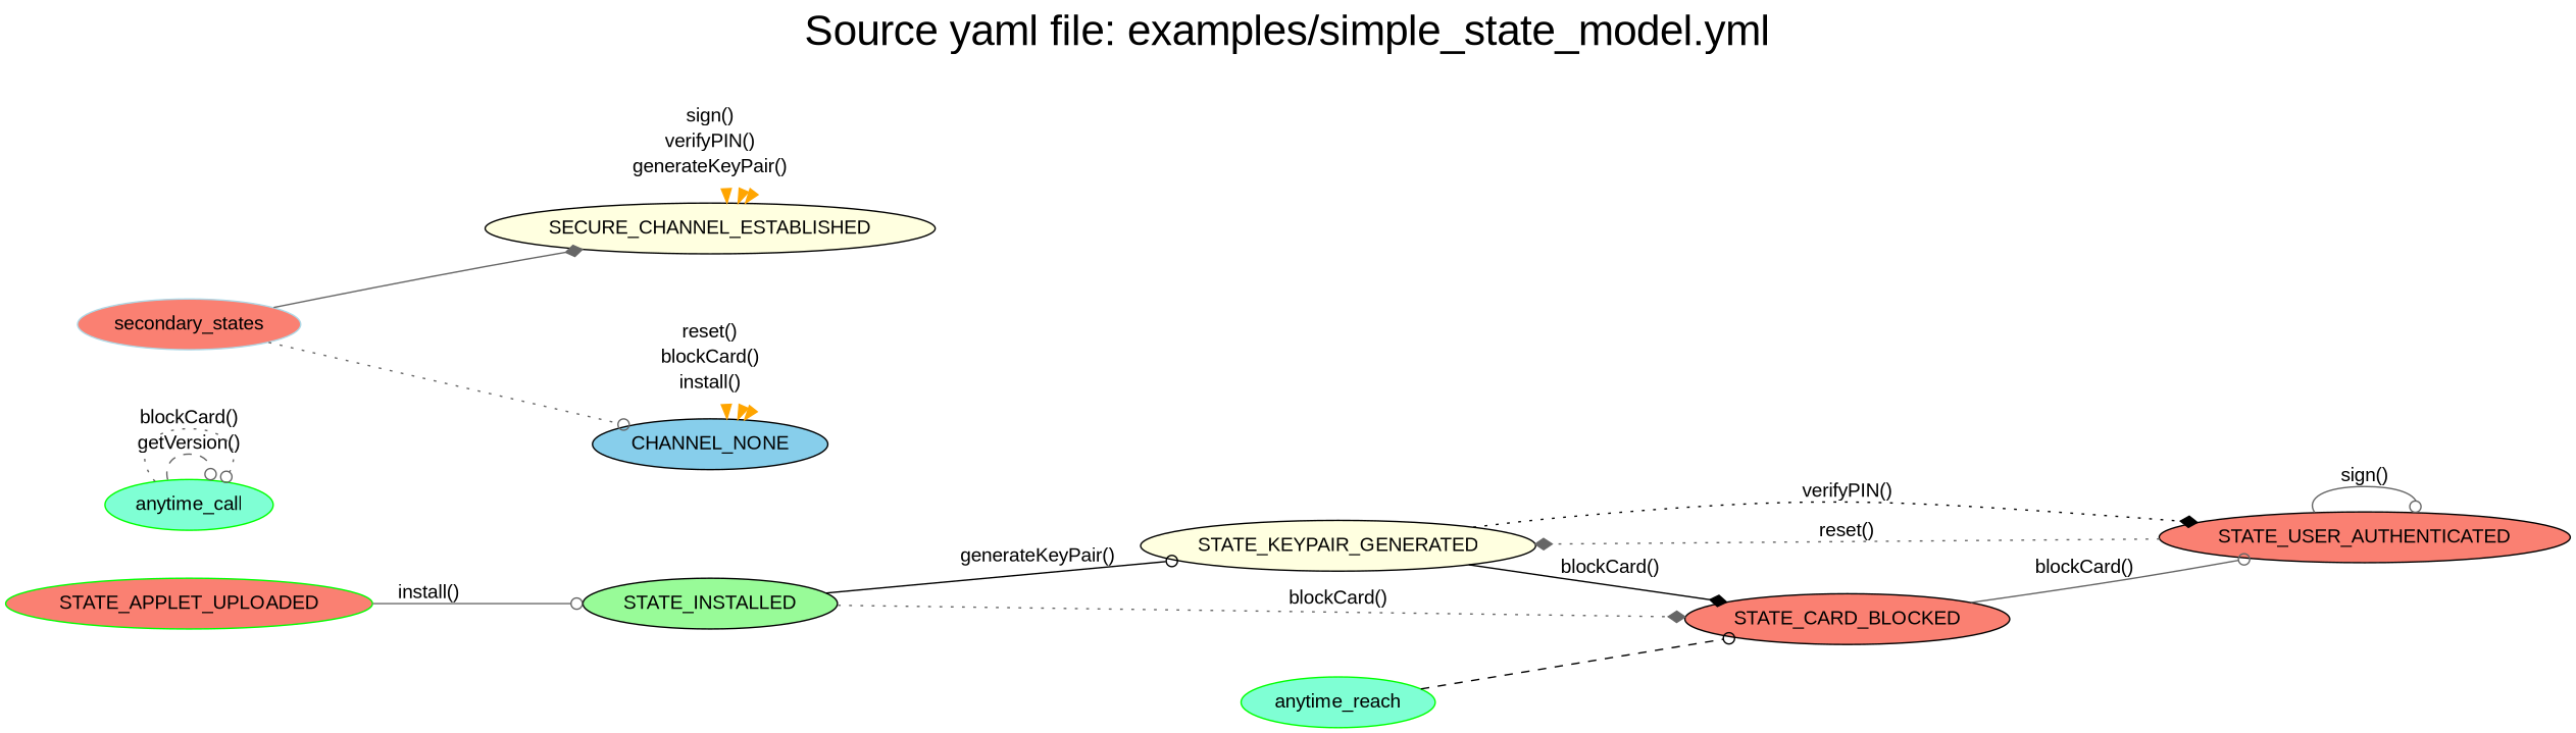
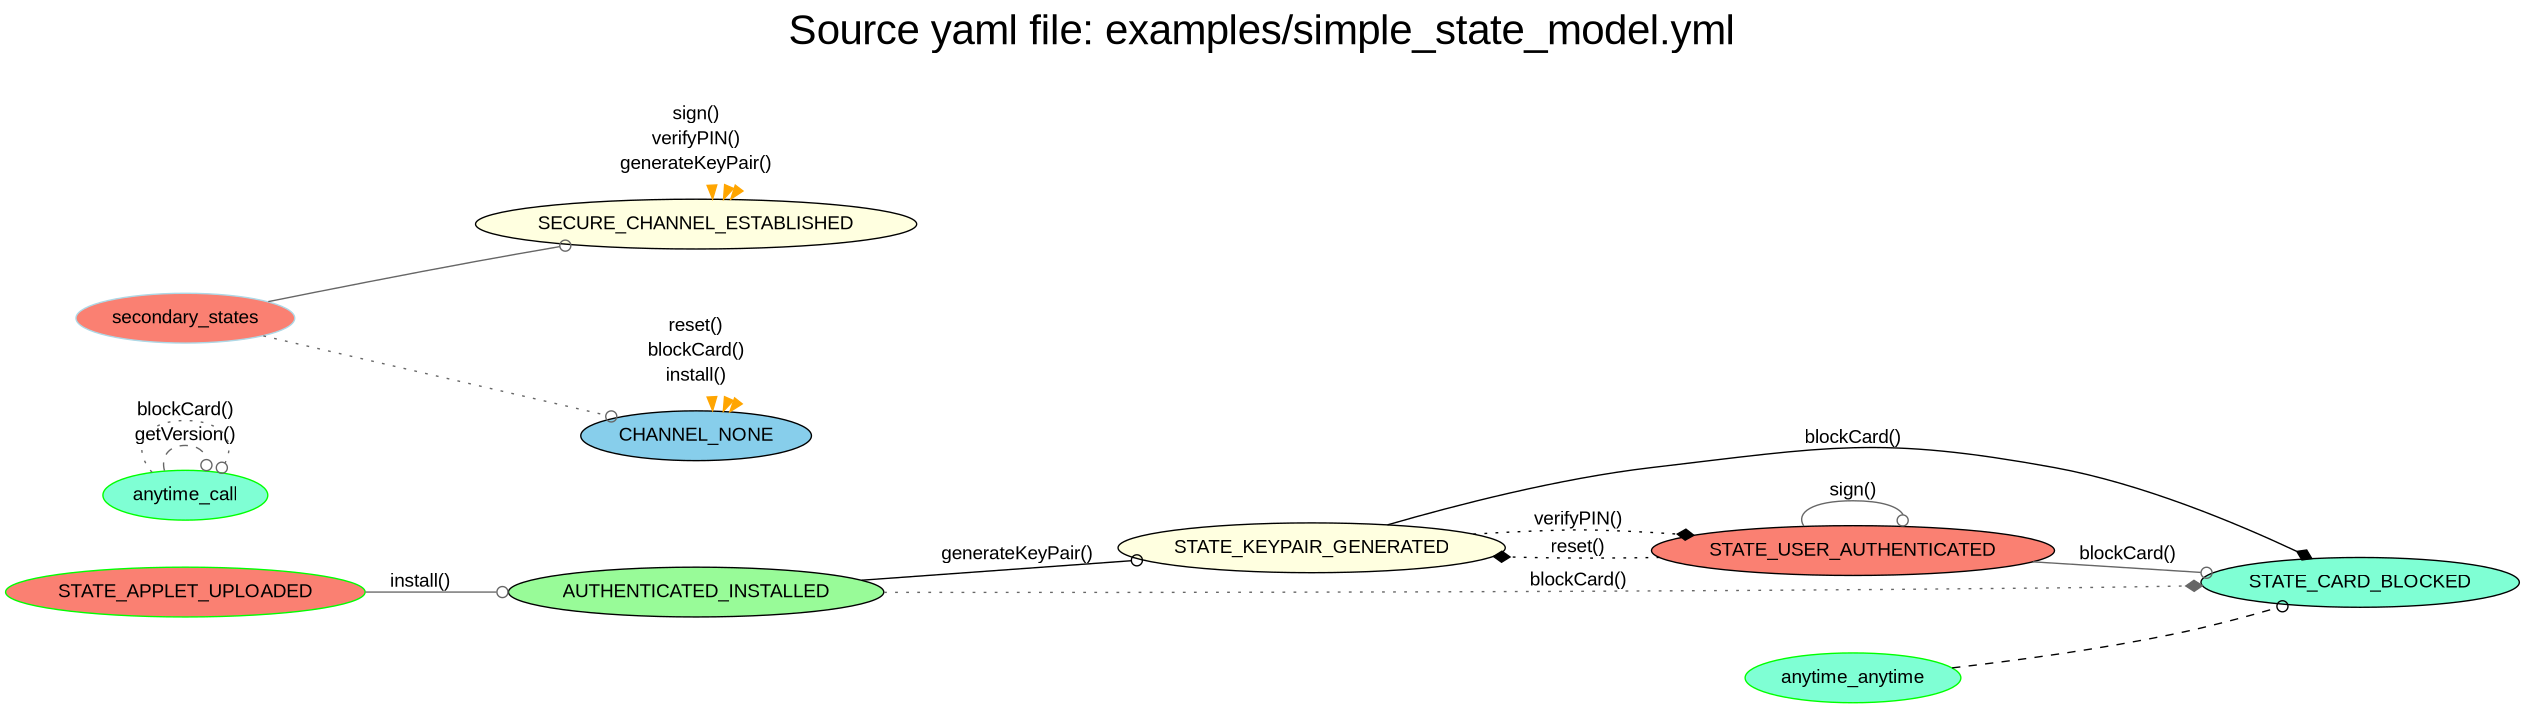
  digraph {
    fontname="Liberation Sans"
    fontsize=30
    label="Source yaml file: examples/simple_state_model.yml"
    labelloc=t
    rankdir=LR
    node [fillcolor=salmon fontname="Liberation Sans" style=filled]
    edge [arrowhead=odot color=gray40 fontname="Liberation Sans" style=solid]
    STATE_APPLET_UPLOADED [color=green]
-   STATE_INSTALLED [fillcolor=palegreen]
+   STATE_INSTALLED [fillcolor=palegreen label=AUTHENTICATED_INSTALLED]
    STATE_KEYPAIR_GENERATED [fillcolor=lightyellow]
-   STATE_CARD_BLOCKED
+   STATE_CARD_BLOCKED [fillcolor=aquamarine]
    STATE_USER_AUTHENTICATED
    anytime_call [color=green fillcolor=aquamarine]
-   anytime_reach [color=green fillcolor=aquamarine]
+   anytime_reach [color=green fillcolor=aquamarine label=anytime_anytime]
    secondary_states [color=lightblue]
    SECURE_CHANNEL_ESTABLISHED [color=black fillcolor=lightyellow style="solid,filled"]
    CHANNEL_NONE [color=black fillcolor=skyblue style="solid,filled"]
    STATE_APPLET_UPLOADED -> STATE_INSTALLED [label="install()"]
    STATE_INSTALLED -> STATE_KEYPAIR_GENERATED [color=black label="generateKeyPair()"]
    STATE_INSTALLED -> STATE_CARD_BLOCKED [arrowhead=diamond label="blockCard()" style=dotted]
    STATE_KEYPAIR_GENERATED -> STATE_CARD_BLOCKED [arrowhead=diamond color=black label="blockCard()"]
    STATE_KEYPAIR_GENERATED -> STATE_USER_AUTHENTICATED [arrowhead=diamond color=black label="verifyPIN()" style=dotted]
-   STATE_USER_AUTHENTICATED -> STATE_KEYPAIR_GENERATED [arrowhead=diamond label="reset()" style=dotted]
-   STATE_CARD_BLOCKED -> STATE_USER_AUTHENTICATED [label="blockCard()"]
+   STATE_USER_AUTHENTICATED -> STATE_KEYPAIR_GENERATED [arrowhead=diamond color=black label="reset()" style=dotted]
+   STATE_USER_AUTHENTICATED -> STATE_CARD_BLOCKED [label="blockCard()"]
    STATE_USER_AUTHENTICATED -> STATE_USER_AUTHENTICATED [label="sign()"]
    anytime_call -> anytime_call [label="getVersion()" style=dashed]
    anytime_call -> anytime_call [label="blockCard()" style=dotted]
    anytime_reach -> STATE_CARD_BLOCKED [color=black style=dashed]
-   secondary_states -> SECURE_CHANNEL_ESTABLISHED [arrowhead=diamond]
+   secondary_states -> SECURE_CHANNEL_ESTABLISHED
    secondary_states -> CHANNEL_NONE [style=dotted]
    SECURE_CHANNEL_ESTABLISHED -> SECURE_CHANNEL_ESTABLISHED [color=orange label="generateKeyPair()" style=invisible arrowhead=""]
    SECURE_CHANNEL_ESTABLISHED -> SECURE_CHANNEL_ESTABLISHED [color=orange label="verifyPIN()" style=invisible arrowhead=""]
    SECURE_CHANNEL_ESTABLISHED -> SECURE_CHANNEL_ESTABLISHED [color=orange label="sign()" style=invisible arrowhead=""]
    CHANNEL_NONE -> CHANNEL_NONE [color=orange label="install()" style=invisible arrowhead=""]
    CHANNEL_NONE -> CHANNEL_NONE [color=orange label="blockCard()" style=invisible arrowhead=""]
    CHANNEL_NONE -> CHANNEL_NONE [color=orange label="reset()" style=invisible arrowhead=""]
  }
